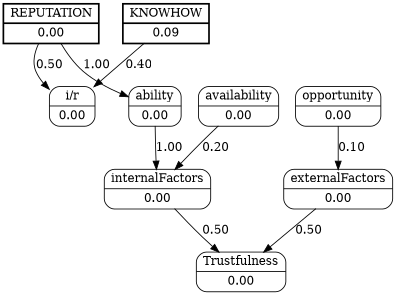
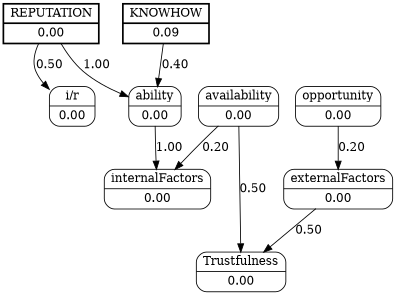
  digraph {
    node [shape=record style=rounded]
    n1 [label="{i/r | 0.00}"]
    n2 [label="{REPUTATION | 0.00}" penwidth=2 peripheries=2 style=bold]
    n3 [label="{ability | 0.00}"]
    n4 [label="{KNOWHOW | 0.09}" penwidth=2 peripheries=2 style=bold]
    n5 [label="{internalFactors | 0.00}"]
    n6 [label="{Trustfulness | 0.00}"]
    n7 [label="{availability | 0.00}"]
    n8 [label="{externalFactors | 0.00}"]
    n9 [label="{opportunity | 0.00}"]
    n2 -> n1 [label=0.50]
    n2 -> n3 [label=1.00]
    n3 -> n5 [label=1.00]
-   n4 -> n1 [label=0.40]
-   n5 -> n6 [label=0.50]
+   n4 -> n3 [label=0.40]
+   n7 -> n6 [label=0.50]
    n7 -> n5 [label=0.20]
    n8 -> n6 [label=0.50]
-   n9 -> n8 [label=0.10]
+   n9 -> n8 [label=0.20]
  }
